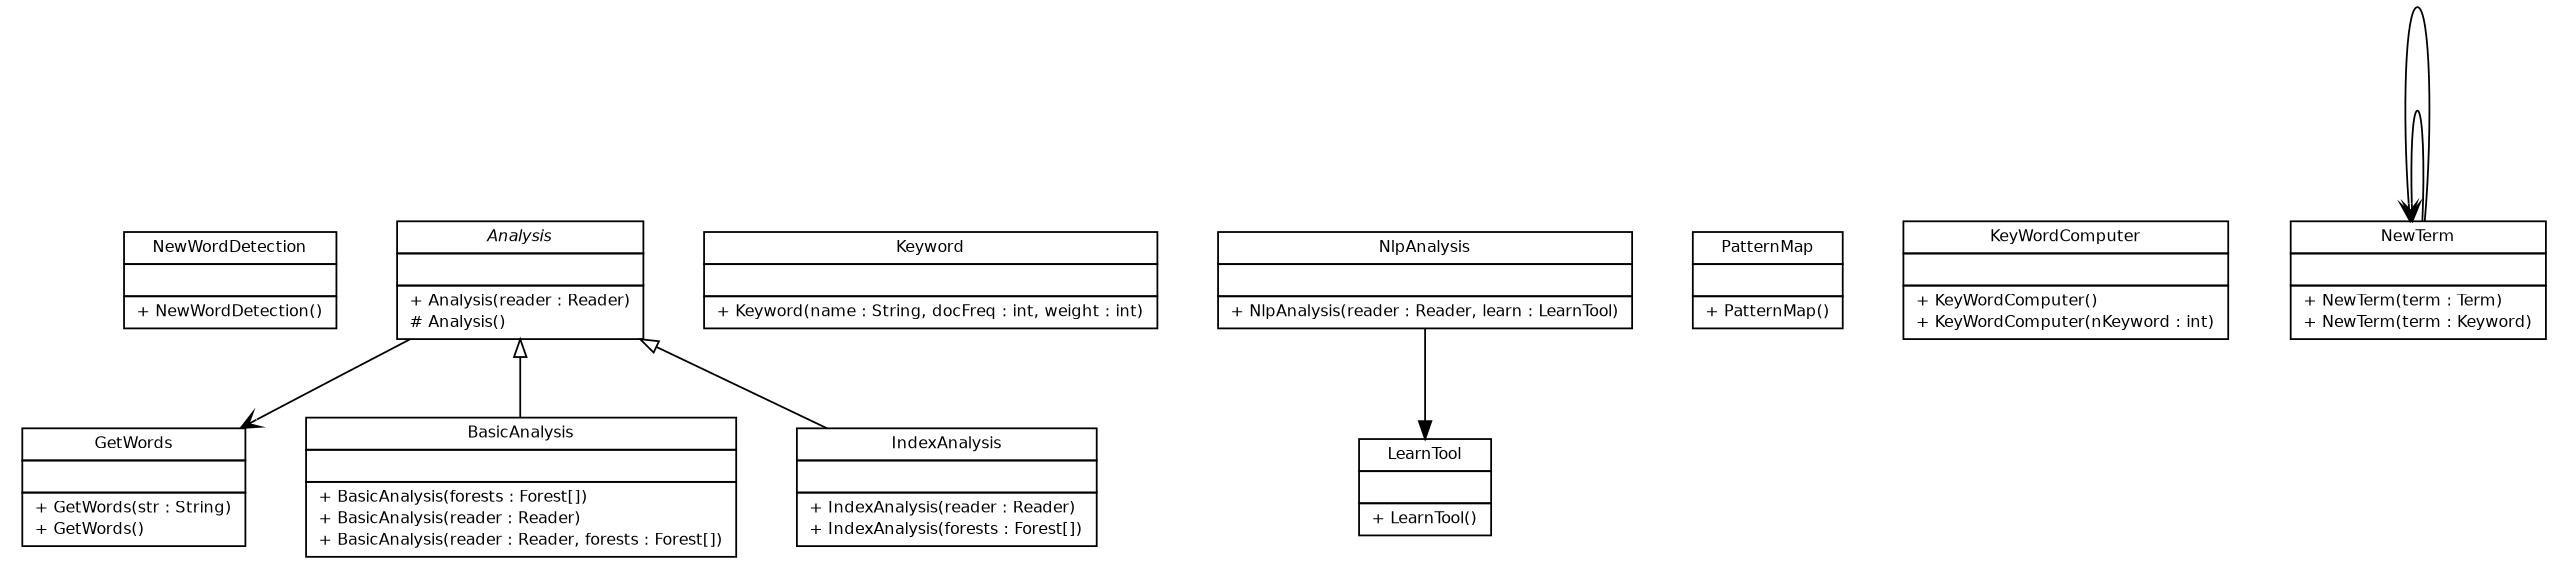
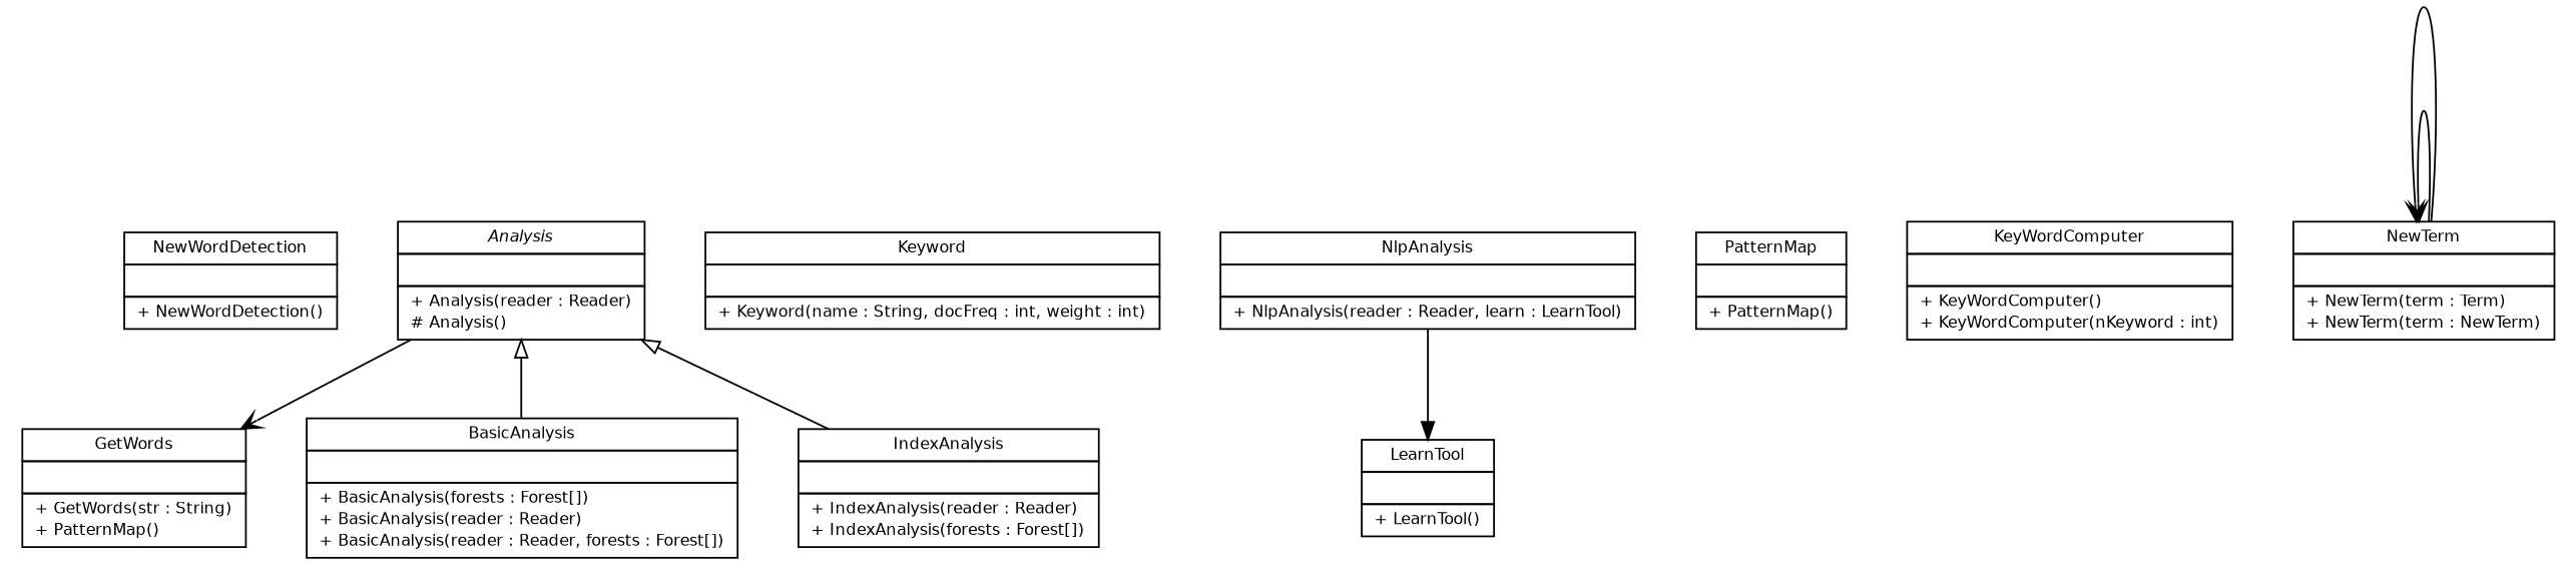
  digraph {
    node [fontcolor=black fontname=Helvetica fontsize=9.0 shape=plaintext]
    edge [arrowhead=open color=black fontcolor=black fontname=Helvetica fontsize=10.0 headport=p labelfontname=Helvetica labelfontsize=10 tailport=p]
    n1 [label=<<table border="0" cellborder="1" cellspacing="0" cellpadding="2" port="p" href="./NewWordDetection.html"> 		<tr><td><table border="0" cellspacing="0" cellpadding="1"> 			<tr><td> NewWordDetection </td></tr> 		</table></td></tr> 		<tr><td><table border="0" cellspacing="0" cellpadding="1"> 			<tr><td align="left">  </td></tr> 		</table></td></tr> 		<tr><td><table border="0" cellspacing="0" cellpadding="1"> 			<tr><td align="left"> + NewWordDetection() </td></tr> 		</table></td></tr> 		</table>>]
-   n2 [label=<<table border="0" cellborder="1" cellspacing="0" cellpadding="2" port="p" href="./GetWords.html"> 		<tr><td><table border="0" cellspacing="0" cellpadding="1"> 			<tr><td> GetWords </td></tr> 		</table></td></tr> 		<tr><td><table border="0" cellspacing="0" cellpadding="1"> 			<tr><td align="left">  </td></tr> 		</table></td></tr> 		<tr><td><table border="0" cellspacing="0" cellpadding="1"> 			<tr><td align="left"> + GetWords(str : String) </td></tr> 			<tr><td align="left"> + GetWords() </td></tr> 		</table></td></tr> 		</table>>]
+   n2 [label=<<table border="0" cellborder="1" cellspacing="0" cellpadding="2" port="p" href="./GetWords.html"> 		<tr><td><table border="0" cellspacing="0" cellpadding="1"> 			<tr><td> GetWords </td></tr> 		</table></td></tr> 		<tr><td><table border="0" cellspacing="0" cellpadding="1"> 			<tr><td align="left">  </td></tr> 		</table></td></tr> 		<tr><td><table border="0" cellspacing="0" cellpadding="1"> 			<tr><td align="left"> + GetWords(str : String) </td></tr> 			<tr><td align="left"> + PatternMap() </td></tr> 		</table></td></tr> 		</table>>]
    n3 [label=<<table border="0" cellborder="1" cellspacing="0" cellpadding="2" port="p" href="./Keyword.html"> 		<tr><td><table border="0" cellspacing="0" cellpadding="1"> 			<tr><td> Keyword </td></tr> 		</table></td></tr> 		<tr><td><table border="0" cellspacing="0" cellpadding="1"> 			<tr><td align="left">  </td></tr> 		</table></td></tr> 		<tr><td><table border="0" cellspacing="0" cellpadding="1"> 			<tr><td align="left"> + Keyword(name : String, docFreq : int, weight : int) </td></tr> 		</table></td></tr> 		</table>>]
    n4 [label=<<table border="0" cellborder="1" cellspacing="0" cellpadding="2" port="p" href="./BasicAnalysis.html"> 		<tr><td><table border="0" cellspacing="0" cellpadding="1"> 			<tr><td> BasicAnalysis </td></tr> 		</table></td></tr> 		<tr><td><table border="0" cellspacing="0" cellpadding="1"> 			<tr><td align="left">  </td></tr> 		</table></td></tr> 		<tr><td><table border="0" cellspacing="0" cellpadding="1"> 			<tr><td align="left"> + BasicAnalysis(forests : Forest[]) </td></tr> 			<tr><td align="left"> + BasicAnalysis(reader : Reader) </td></tr> 			<tr><td align="left"> + BasicAnalysis(reader : Reader, forests : Forest[]) </td></tr> 		</table></td></tr> 		</table>>]
    n5 [label=<<table border="0" cellborder="1" cellspacing="0" cellpadding="2" port="p" href="./Analysis.html"> 		<tr><td><table border="0" cellspacing="0" cellpadding="1"> 			<tr><td><font face="Helvetica-Oblique"> Analysis </font></td></tr> 		</table></td></tr> 		<tr><td><table border="0" cellspacing="0" cellpadding="1"> 			<tr><td align="left">  </td></tr> 		</table></td></tr> 		<tr><td><table border="0" cellspacing="0" cellpadding="1"> 			<tr><td align="left"> + Analysis(reader : Reader) </td></tr> 			<tr><td align="left"> # Analysis() </td></tr> 		</table></td></tr> 		</table>>]
    n6 [label=<<table border="0" cellborder="1" cellspacing="0" cellpadding="2" port="p" href="./IndexAnalysis.html"> 		<tr><td><table border="0" cellspacing="0" cellpadding="1"> 			<tr><td> IndexAnalysis </td></tr> 		</table></td></tr> 		<tr><td><table border="0" cellspacing="0" cellpadding="1"> 			<tr><td align="left">  </td></tr> 		</table></td></tr> 		<tr><td><table border="0" cellspacing="0" cellpadding="1"> 			<tr><td align="left"> + IndexAnalysis(reader : Reader) </td></tr> 			<tr><td align="left"> + IndexAnalysis(forests : Forest[]) </td></tr> 		</table></td></tr> 		</table>>]
    n7 [label=<<table border="0" cellborder="1" cellspacing="0" cellpadding="2" port="p" href="./NlpAnalysis.html"> 		<tr><td><table border="0" cellspacing="0" cellpadding="1"> 			<tr><td> NlpAnalysis </td></tr> 		</table></td></tr> 		<tr><td><table border="0" cellspacing="0" cellpadding="1"> 			<tr><td align="left">  </td></tr> 		</table></td></tr> 		<tr><td><table border="0" cellspacing="0" cellpadding="1"> 			<tr><td align="left"> + NlpAnalysis(reader : Reader, learn : LearnTool) </td></tr> 		</table></td></tr> 		</table>>]
    n8 [label=<<table border="0" cellborder="1" cellspacing="0" cellpadding="2" port="p" href="./LearnTool.html"> 		<tr><td><table border="0" cellspacing="0" cellpadding="1"> 			<tr><td> LearnTool </td></tr> 		</table></td></tr> 		<tr><td><table border="0" cellspacing="0" cellpadding="1"> 			<tr><td align="left">  </td></tr> 		</table></td></tr> 		<tr><td><table border="0" cellspacing="0" cellpadding="1"> 			<tr><td align="left"> + LearnTool() </td></tr> 		</table></td></tr> 		</table>>]
    n9 [label=<<table border="0" cellborder="1" cellspacing="0" cellpadding="2" port="p" href="./PatternMap.html"> 		<tr><td><table border="0" cellspacing="0" cellpadding="1"> 			<tr><td> PatternMap </td></tr> 		</table></td></tr> 		<tr><td><table border="0" cellspacing="0" cellpadding="1"> 			<tr><td align="left">  </td></tr> 		</table></td></tr> 		<tr><td><table border="0" cellspacing="0" cellpadding="1"> 			<tr><td align="left"> + PatternMap() </td></tr> 		</table></td></tr> 		</table>>]
    n10 [label=<<table border="0" cellborder="1" cellspacing="0" cellpadding="2" port="p" href="./KeyWordComputer.html"> 		<tr><td><table border="0" cellspacing="0" cellpadding="1"> 			<tr><td> KeyWordComputer </td></tr> 		</table></td></tr> 		<tr><td><table border="0" cellspacing="0" cellpadding="1"> 			<tr><td align="left">  </td></tr> 		</table></td></tr> 		<tr><td><table border="0" cellspacing="0" cellpadding="1"> 			<tr><td align="left"> + KeyWordComputer() </td></tr> 			<tr><td align="left"> + KeyWordComputer(nKeyword : int) </td></tr> 		</table></td></tr> 		</table>>]
-   n11 [label=<<table border="0" cellborder="1" cellspacing="0" cellpadding="2" port="p" href="./NewTerm.html"> 		<tr><td><table border="0" cellspacing="0" cellpadding="1"> 			<tr><td> NewTerm </td></tr> 		</table></td></tr> 		<tr><td><table border="0" cellspacing="0" cellpadding="1"> 			<tr><td align="left">  </td></tr> 		</table></td></tr> 		<tr><td><table border="0" cellspacing="0" cellpadding="1"> 			<tr><td align="left"> + NewTerm(term : Term) </td></tr> 			<tr><td align="left"> + NewTerm(term : Keyword) </td></tr> 		</table></td></tr> 		</table>>]
+   n11 [label=<<table border="0" cellborder="1" cellspacing="0" cellpadding="2" port="p" href="./NewTerm.html"> 		<tr><td><table border="0" cellspacing="0" cellpadding="1"> 			<tr><td> NewTerm </td></tr> 		</table></td></tr> 		<tr><td><table border="0" cellspacing="0" cellpadding="1"> 			<tr><td align="left">  </td></tr> 		</table></td></tr> 		<tr><td><table border="0" cellspacing="0" cellpadding="1"> 			<tr><td align="left"> + NewTerm(term : Term) </td></tr> 			<tr><td align="left"> + NewTerm(term : NewTerm) </td></tr> 		</table></td></tr> 		</table>>]
    n5 -> n2
    n5 -> n4 [arrowtail=empty dir=back fontsize=10 arrowhead="" color="" fontcolor=""]
    n5 -> n6 [arrowtail=empty dir=back fontsize=10 arrowhead="" color="" fontcolor=""]
    n7 -> n8 [arrowhead=normal]
    n11 -> n11
    n11 -> n11
  }
